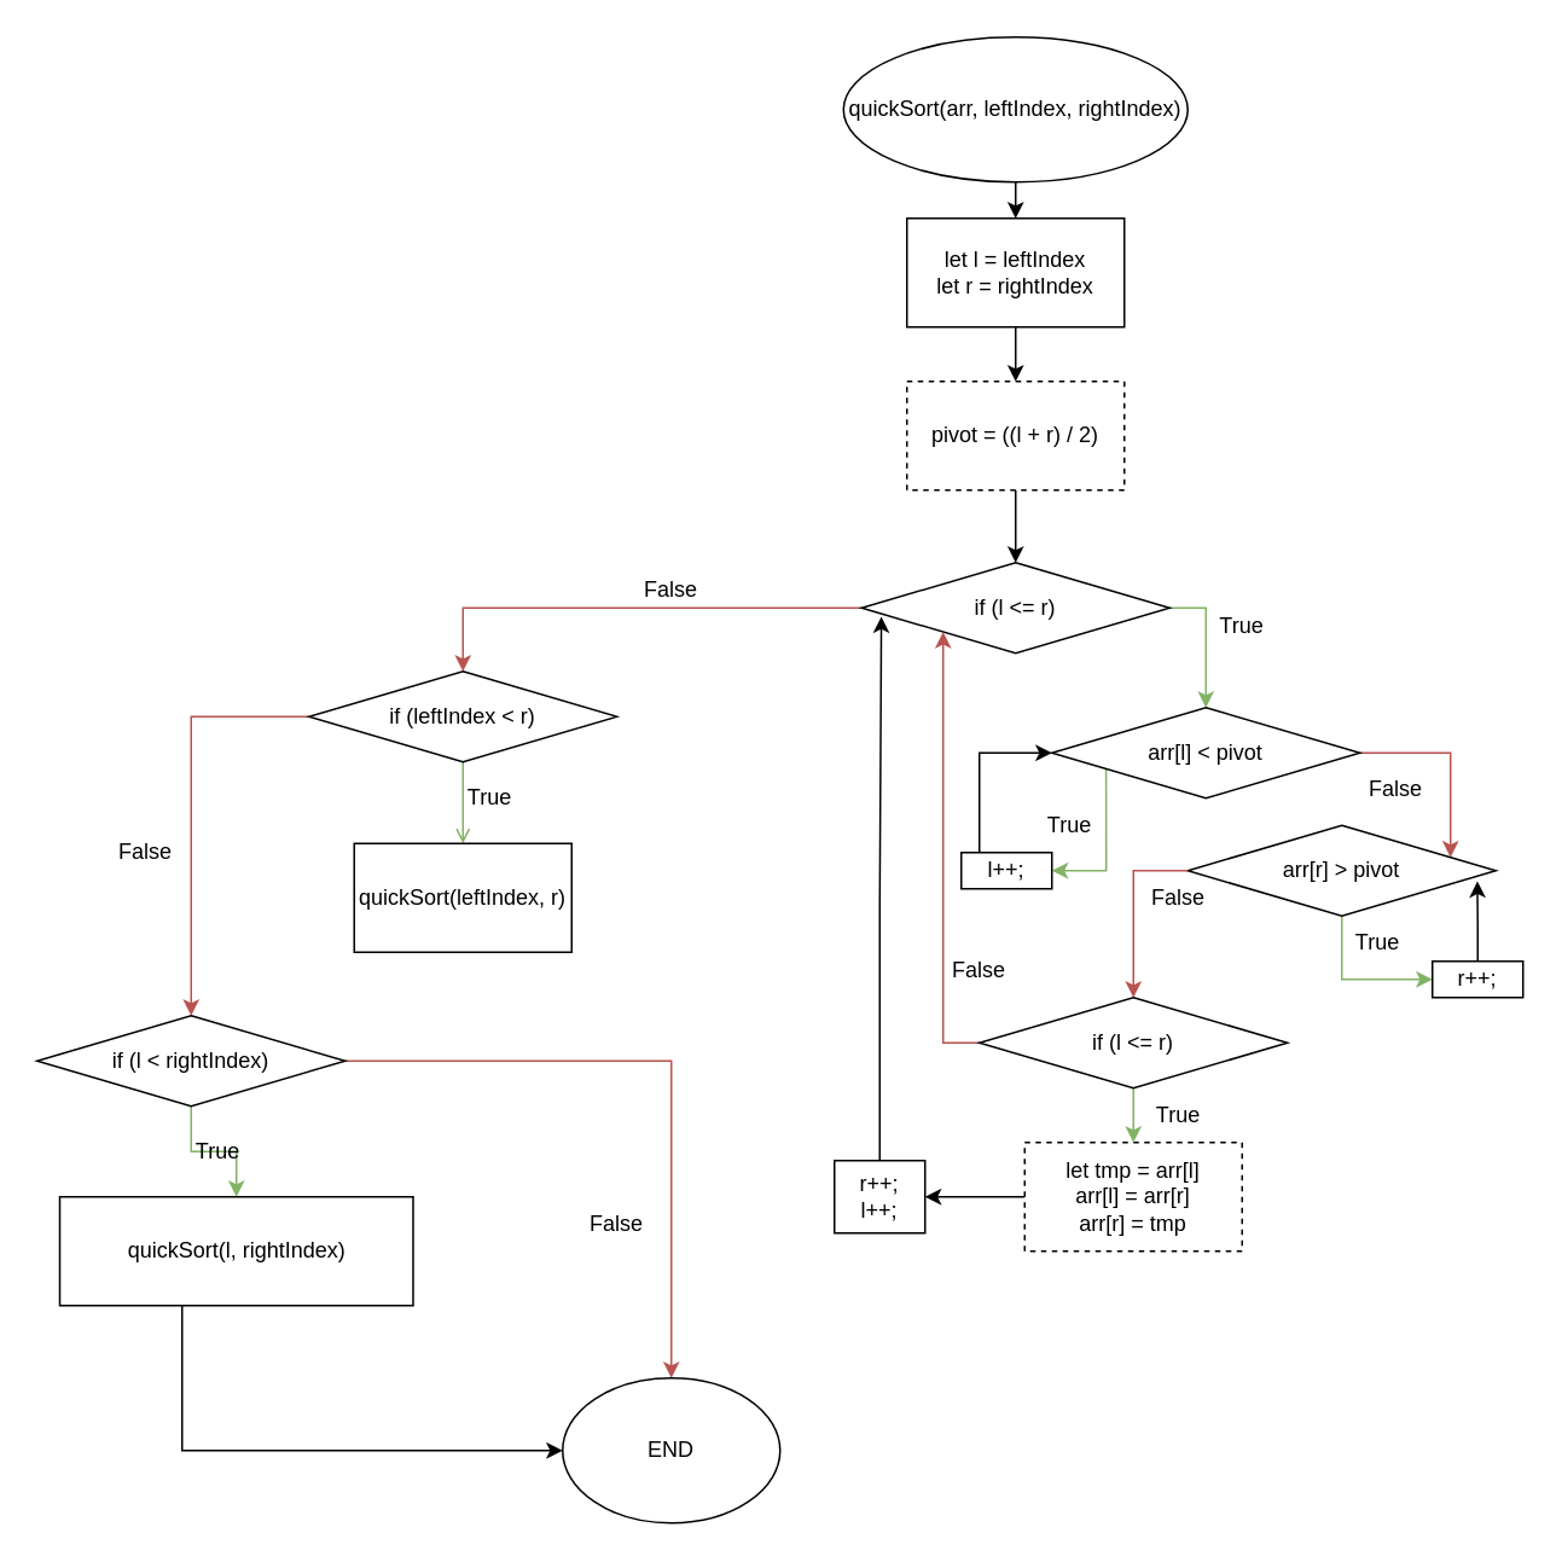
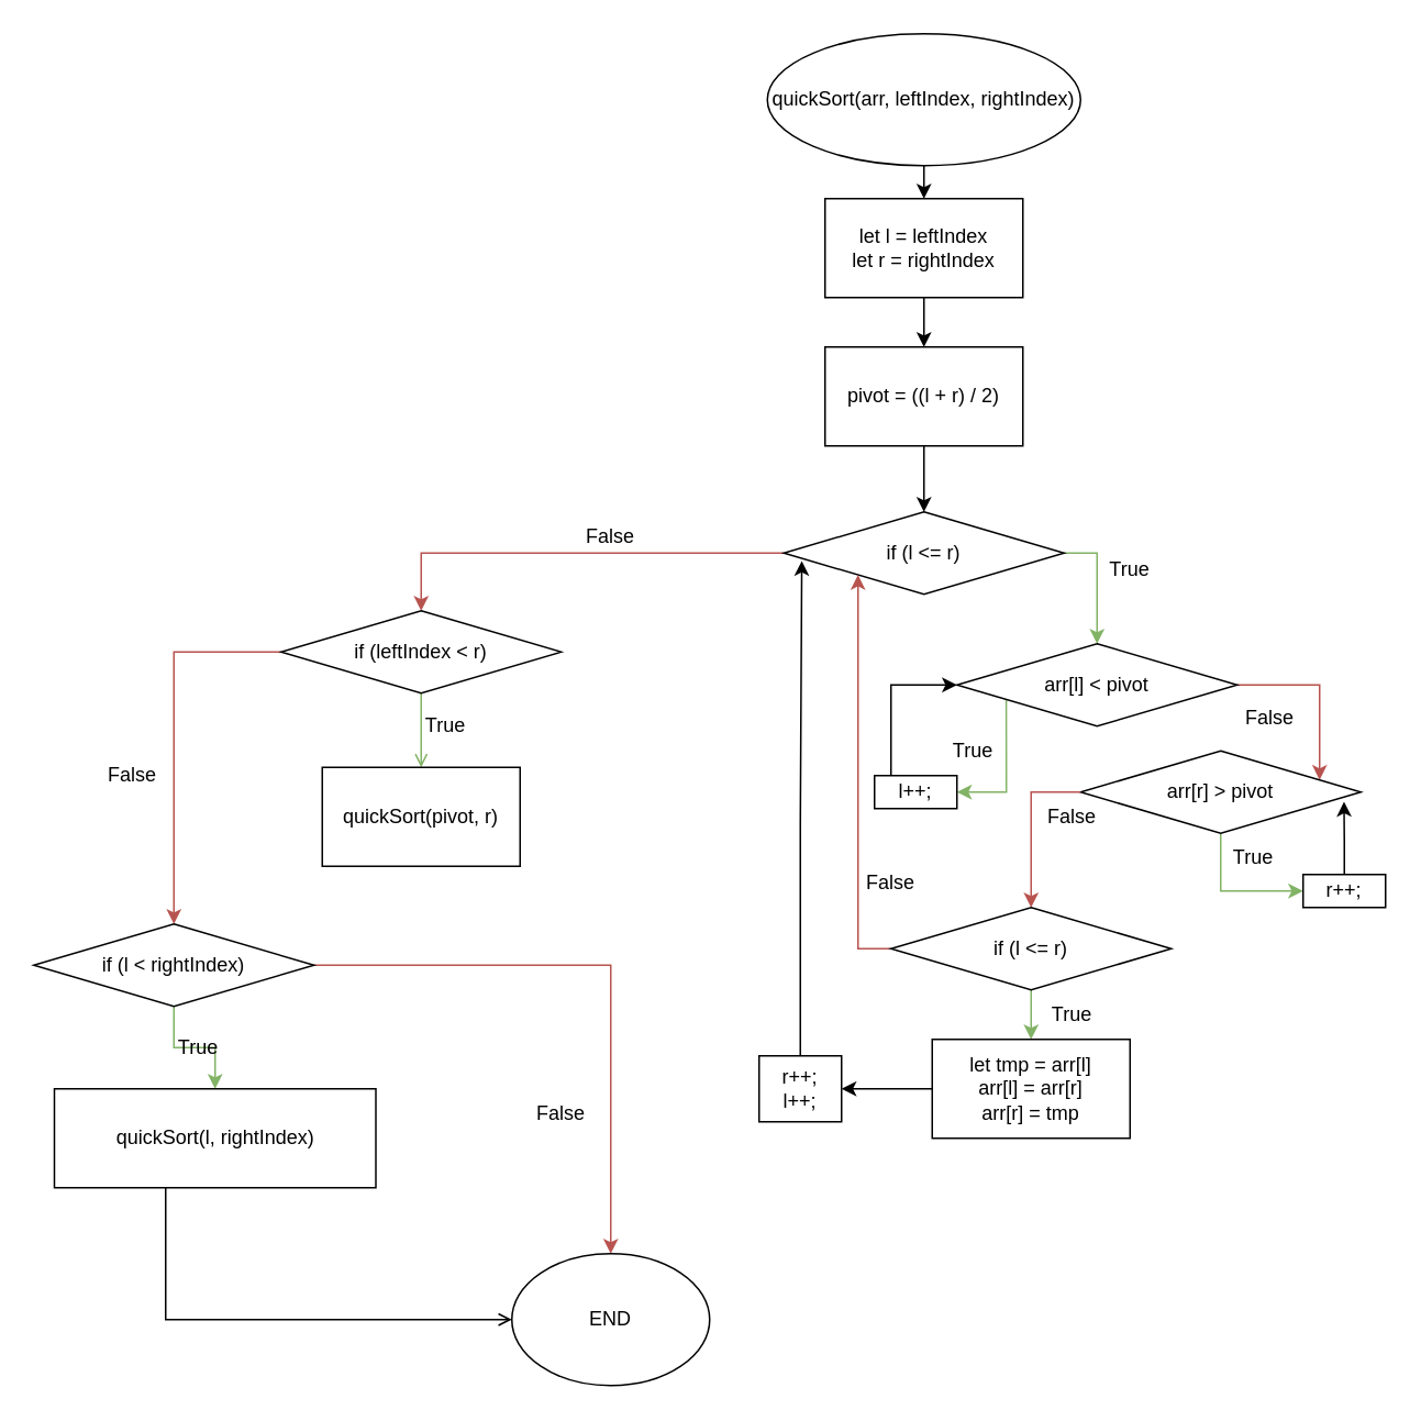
  <mxCell id="0" />
  <mxCell id="1" parent="0" />
  <mxCell id="2" value="quickSort(arr, leftIndex, rightIndex)" style="ellipse;whiteSpace=wrap;html=1;" parent="1" vertex="1"><mxGeometry x="465" y="20" width="190" height="80" as="geometry" /></mxCell>
  <mxCell id="3" value="" style="endArrow=classic;html=1;rounded=0;exitX=0.5;exitY=1;exitDx=0;exitDy=0;entryX=0.5;entryY=0;entryDx=0;entryDy=0;" parent="1" source="2" target="8" edge="1"><mxGeometry width="50" height="50" relative="1" as="geometry"><mxPoint x="530" y="280" as="sourcePoint" /><mxPoint x="680" y="100" as="targetPoint" /></mxGeometry></mxCell>
  <mxCell id="4" value="" style="edgeStyle=orthogonalEdgeStyle;rounded=0;orthogonalLoop=1;jettySize=auto;html=1;fillColor=#d5e8d4;strokeColor=#82b366;" parent="1" source="6" target="11" edge="1"><mxGeometry relative="1" as="geometry"><Array as="points"><mxPoint x="665" y="335" /></Array></mxGeometry></mxCell>
  <mxCell id="5" style="edgeStyle=orthogonalEdgeStyle;rounded=0;orthogonalLoop=1;jettySize=auto;html=1;entryX=0.5;entryY=0;entryDx=0;entryDy=0;fillColor=#f8cecc;strokeColor=#b85450;" edge="1" parent="1" source="6" target="36"><mxGeometry relative="1" as="geometry" /></mxCell>
  <mxCell id="6" value="if (l &amp;lt;= r)" style="rhombus;whiteSpace=wrap;html=1;" parent="1" vertex="1"><mxGeometry x="475" y="310" width="170" height="50" as="geometry" /></mxCell>
  <mxCell id="7" value="" style="edgeStyle=orthogonalEdgeStyle;rounded=0;orthogonalLoop=1;jettySize=auto;html=1;" parent="1" source="8" target="13" edge="1"><mxGeometry relative="1" as="geometry" /></mxCell>
  <mxCell id="8" value="let l = leftIndex&lt;br&gt;let r = rightIndex" style="rounded=0;whiteSpace=wrap;html=1;" parent="1" vertex="1"><mxGeometry x="500" y="120" width="120" height="60" as="geometry" /></mxCell>
  <mxCell id="9" value="" style="edgeStyle=orthogonalEdgeStyle;rounded=0;orthogonalLoop=1;jettySize=auto;html=1;exitX=0.176;exitY=0.671;exitDx=0;exitDy=0;fillColor=#d5e8d4;strokeColor=#82b366;entryX=1;entryY=0.5;entryDx=0;entryDy=0;exitPerimeter=0;" parent="1" source="11" target="15" edge="1"><mxGeometry relative="1" as="geometry"><Array as="points"><mxPoint x="610" y="426" /><mxPoint x="610" y="480" /></Array></mxGeometry></mxCell>
  <mxCell id="10" style="edgeStyle=orthogonalEdgeStyle;rounded=0;orthogonalLoop=1;jettySize=auto;html=1;fillColor=#f8cecc;strokeColor=#b85450;" parent="1" source="11" target="17" edge="1"><mxGeometry relative="1" as="geometry"><Array as="points"><mxPoint x="800" y="415" /></Array></mxGeometry></mxCell>
  <mxCell id="11" value="arr[l] &amp;lt; pivot" style="rhombus;whiteSpace=wrap;html=1;" parent="1" vertex="1"><mxGeometry x="580" y="390" width="170" height="50" as="geometry" /></mxCell>
  <mxCell id="12" value="" style="edgeStyle=orthogonalEdgeStyle;rounded=0;orthogonalLoop=1;jettySize=auto;html=1;" parent="1" source="13" target="6" edge="1"><mxGeometry relative="1" as="geometry" /></mxCell>
- <mxCell id="13" value="pivot = ((l + r) / 2)" style="rounded=0;whiteSpace=wrap;html=1;dashed=1;" parent="1" vertex="1"><mxGeometry x="500" y="210" width="120" height="60" as="geometry" /></mxCell>
+ <mxCell id="13" value="pivot = ((l + r) / 2)" style="rounded=0;whiteSpace=wrap;html=1;" parent="1" vertex="1"><mxGeometry x="500" y="210" width="120" height="60" as="geometry" /></mxCell>
  <mxCell id="14" value="True" style="text;html=1;strokeColor=none;fillColor=none;align=center;verticalAlign=middle;whiteSpace=wrap;rounded=0;" parent="1" vertex="1"><mxGeometry x="655" y="330" width="60" height="30" as="geometry" /></mxCell>
  <mxCell id="15" value="l++;" style="rounded=0;whiteSpace=wrap;html=1;" parent="1" vertex="1"><mxGeometry x="530" y="470" width="50" height="20" as="geometry" /></mxCell>
  <mxCell id="16" style="edgeStyle=orthogonalEdgeStyle;rounded=0;orthogonalLoop=1;jettySize=auto;html=1;entryX=0;entryY=0.5;entryDx=0;entryDy=0;fillColor=#d5e8d4;strokeColor=#82b366;" parent="1" source="17" target="22" edge="1"><mxGeometry relative="1" as="geometry" /></mxCell>
  <mxCell id="17" value="arr[r] &amp;gt; pivot" style="rhombus;whiteSpace=wrap;html=1;" parent="1" vertex="1"><mxGeometry x="655" y="455" width="170" height="50" as="geometry" /></mxCell>
  <mxCell id="18" value="" style="endArrow=classic;html=1;rounded=0;entryX=0;entryY=0.5;entryDx=0;entryDy=0;" parent="1" target="11" edge="1"><mxGeometry width="50" height="50" relative="1" as="geometry"><mxPoint x="540" y="470" as="sourcePoint" /><mxPoint x="410" y="470" as="targetPoint" /><Array as="points"><mxPoint x="540" y="415" /></Array></mxGeometry></mxCell>
  <mxCell id="19" value="True" style="text;html=1;strokeColor=none;fillColor=none;align=center;verticalAlign=middle;whiteSpace=wrap;rounded=0;" parent="1" vertex="1"><mxGeometry x="560" y="440" width="60" height="30" as="geometry" /></mxCell>
  <mxCell id="20" value="False" style="text;html=1;strokeColor=none;fillColor=none;align=center;verticalAlign=middle;whiteSpace=wrap;rounded=0;" parent="1" vertex="1"><mxGeometry x="740" y="420" width="60" height="30" as="geometry" /></mxCell>
  <mxCell id="21" style="edgeStyle=orthogonalEdgeStyle;rounded=0;orthogonalLoop=1;jettySize=auto;html=1;exitX=0.5;exitY=0;exitDx=0;exitDy=0;entryX=0.94;entryY=0.617;entryDx=0;entryDy=0;entryPerimeter=0;" parent="1" source="22" target="17" edge="1"><mxGeometry relative="1" as="geometry" /></mxCell>
  <mxCell id="22" value="r++;" style="rounded=0;whiteSpace=wrap;html=1;" parent="1" vertex="1"><mxGeometry x="790" y="530" width="50" height="20" as="geometry" /></mxCell>
  <mxCell id="23" value="True" style="text;html=1;strokeColor=none;fillColor=none;align=center;verticalAlign=middle;whiteSpace=wrap;rounded=0;" parent="1" vertex="1"><mxGeometry x="730" y="505" width="60" height="30" as="geometry" /></mxCell>
  <mxCell id="24" value="" style="endArrow=classic;html=1;rounded=0;exitX=0;exitY=0.5;exitDx=0;exitDy=0;entryX=0.5;entryY=0;entryDx=0;entryDy=0;fillColor=#f8cecc;strokeColor=#b85450;" edge="1" parent="1" source="17" target="27"><mxGeometry width="50" height="50" relative="1" as="geometry"><mxPoint x="510" y="610" as="sourcePoint" /><mxPoint x="620" y="550" as="targetPoint" /><Array as="points"><mxPoint x="625" y="480" /></Array></mxGeometry></mxCell>
  <mxCell id="25" value="" style="edgeStyle=orthogonalEdgeStyle;rounded=0;orthogonalLoop=1;jettySize=auto;html=1;fillColor=#d5e8d4;strokeColor=#82b366;" edge="1" parent="1" source="27" target="30"><mxGeometry relative="1" as="geometry" /></mxCell>
  <mxCell id="26" style="edgeStyle=orthogonalEdgeStyle;rounded=0;orthogonalLoop=1;jettySize=auto;html=1;fillColor=#f8cecc;strokeColor=#b85450;" edge="1" parent="1" source="27" target="6"><mxGeometry relative="1" as="geometry"><mxPoint x="499" y="360" as="targetPoint" /><Array as="points"><mxPoint x="520" y="575" /></Array></mxGeometry></mxCell>
  <mxCell id="27" value="if (l &amp;lt;= r)" style="rhombus;whiteSpace=wrap;html=1;" vertex="1" parent="1"><mxGeometry x="540" y="550" width="170" height="50" as="geometry" /></mxCell>
  <mxCell id="28" value="False" style="text;html=1;strokeColor=none;fillColor=none;align=center;verticalAlign=middle;whiteSpace=wrap;rounded=0;" vertex="1" parent="1"><mxGeometry x="510" y="520" width="60" height="30" as="geometry" /></mxCell>
  <mxCell id="29" value="" style="edgeStyle=orthogonalEdgeStyle;rounded=0;orthogonalLoop=1;jettySize=auto;html=1;" edge="1" parent="1" source="30" target="33"><mxGeometry relative="1" as="geometry" /></mxCell>
- <mxCell id="30" value="let tmp = arr[l]&lt;br&gt;arr[l] = arr[r]&lt;br&gt;arr[r] = tmp" style="rounded=0;whiteSpace=wrap;html=1;dashed=1;" vertex="1" parent="1"><mxGeometry x="565" y="630" width="120" height="60" as="geometry" /></mxCell>
+ <mxCell id="30" value="let tmp = arr[l]&lt;br&gt;arr[l] = arr[r]&lt;br&gt;arr[r] = tmp" style="rounded=0;whiteSpace=wrap;html=1;" vertex="1" parent="1"><mxGeometry x="565" y="630" width="120" height="60" as="geometry" /></mxCell>
  <mxCell id="31" value="True" style="text;html=1;strokeColor=none;fillColor=none;align=center;verticalAlign=middle;whiteSpace=wrap;rounded=0;" vertex="1" parent="1"><mxGeometry x="620" y="600" width="60" height="30" as="geometry" /></mxCell>
  <mxCell id="32" style="edgeStyle=orthogonalEdgeStyle;rounded=0;orthogonalLoop=1;jettySize=auto;html=1;entryX=0.064;entryY=0.595;entryDx=0;entryDy=0;entryPerimeter=0;" edge="1" parent="1" source="33" target="6"><mxGeometry relative="1" as="geometry"><Array as="points" /></mxGeometry></mxCell>
  <mxCell id="33" value="r++;&lt;br&gt;l++;" style="rounded=0;whiteSpace=wrap;html=1;" vertex="1" parent="1"><mxGeometry x="460" y="640" width="50" height="40" as="geometry" /></mxCell>
  <mxCell id="34" value="" style="edgeStyle=orthogonalEdgeStyle;rounded=0;orthogonalLoop=1;jettySize=auto;html=1;fillColor=#d5e8d4;strokeColor=#82b366;endArrow=open;" edge="1" parent="1" source="36" target="39"><mxGeometry relative="1" as="geometry" /></mxCell>
  <mxCell id="35" style="edgeStyle=orthogonalEdgeStyle;rounded=0;orthogonalLoop=1;jettySize=auto;html=1;entryX=0.5;entryY=0;entryDx=0;entryDy=0;fillColor=#f8cecc;strokeColor=#b85450;" edge="1" parent="1" source="36" target="43"><mxGeometry relative="1" as="geometry"><Array as="points"><mxPoint x="105" y="395" /></Array></mxGeometry></mxCell>
  <mxCell id="36" value="if (leftIndex &amp;lt; r)" style="rhombus;whiteSpace=wrap;html=1;" vertex="1" parent="1"><mxGeometry x="170" y="370" width="170" height="50" as="geometry" /></mxCell>
  <mxCell id="37" value="False" style="text;html=1;strokeColor=none;fillColor=none;align=center;verticalAlign=middle;whiteSpace=wrap;rounded=0;" vertex="1" parent="1"><mxGeometry x="620" y="480" width="60" height="30" as="geometry" /></mxCell>
  <mxCell id="38" value="False" style="text;html=1;strokeColor=none;fillColor=none;align=center;verticalAlign=middle;whiteSpace=wrap;rounded=0;" vertex="1" parent="1"><mxGeometry x="340" y="310" width="60" height="30" as="geometry" /></mxCell>
- <mxCell id="39" value="quickSort(leftIndex, r)" style="rounded=0;whiteSpace=wrap;html=1;" vertex="1" parent="1"><mxGeometry x="195" y="465" width="120" height="60" as="geometry" /></mxCell>
+ <mxCell id="39" value="quickSort(pivot, r)" style="rounded=0;whiteSpace=wrap;html=1;" vertex="1" parent="1"><mxGeometry x="195" y="465" width="120" height="60" as="geometry" /></mxCell>
  <mxCell id="40" value="True" style="text;html=1;strokeColor=none;fillColor=none;align=center;verticalAlign=middle;whiteSpace=wrap;rounded=0;" vertex="1" parent="1"><mxGeometry x="240" y="425" width="60" height="30" as="geometry" /></mxCell>
  <mxCell id="41" value="" style="edgeStyle=orthogonalEdgeStyle;rounded=0;orthogonalLoop=1;jettySize=auto;html=1;fillColor=#d5e8d4;strokeColor=#82b366;" edge="1" parent="1" source="43" target="46"><mxGeometry relative="1" as="geometry" /></mxCell>
  <mxCell id="42" style="edgeStyle=orthogonalEdgeStyle;rounded=0;orthogonalLoop=1;jettySize=auto;html=1;fillColor=#f8cecc;strokeColor=#b85450;" edge="1" parent="1" source="43" target="48"><mxGeometry relative="1" as="geometry" /></mxCell>
  <mxCell id="43" value="if (l &amp;lt; rightIndex)" style="rhombus;whiteSpace=wrap;html=1;" vertex="1" parent="1"><mxGeometry x="20" y="560" width="170" height="50" as="geometry" /></mxCell>
  <mxCell id="44" value="False" style="text;html=1;strokeColor=none;fillColor=none;align=center;verticalAlign=middle;whiteSpace=wrap;rounded=0;" vertex="1" parent="1"><mxGeometry x="50" y="455" width="60" height="30" as="geometry" /></mxCell>
- <mxCell id="45" style="edgeStyle=orthogonalEdgeStyle;rounded=0;orthogonalLoop=1;jettySize=auto;html=1;entryX=0;entryY=0.5;entryDx=0;entryDy=0;" edge="1" parent="1" source="46" target="48"><mxGeometry relative="1" as="geometry"><Array as="points"><mxPoint x="100" y="800" /></Array></mxGeometry></mxCell>
+ <mxCell id="45" style="edgeStyle=orthogonalEdgeStyle;rounded=0;orthogonalLoop=1;jettySize=auto;html=1;entryX=0;entryY=0.5;entryDx=0;entryDy=0;endArrow=open;" edge="1" parent="1" source="46" target="48"><mxGeometry relative="1" as="geometry"><Array as="points"><mxPoint x="100" y="800" /></Array></mxGeometry></mxCell>
  <mxCell id="46" value="quickSort(l, rightIndex)" style="rounded=0;whiteSpace=wrap;html=1;" vertex="1" parent="1"><mxGeometry x="32.5" y="660" width="195" height="60" as="geometry" /></mxCell>
  <mxCell id="47" value="False" style="text;html=1;strokeColor=none;fillColor=none;align=center;verticalAlign=middle;whiteSpace=wrap;rounded=0;" vertex="1" parent="1"><mxGeometry x="310" y="660" width="60" height="30" as="geometry" /></mxCell>
  <mxCell id="48" value="END" style="ellipse;whiteSpace=wrap;html=1;" vertex="1" parent="1"><mxGeometry x="310" y="760" width="120" height="80" as="geometry" /></mxCell>
  <mxCell id="49" value="True" style="text;html=1;strokeColor=none;fillColor=none;align=center;verticalAlign=middle;whiteSpace=wrap;rounded=0;" vertex="1" parent="1"><mxGeometry x="90" y="620" width="60" height="30" as="geometry" /></mxCell>
